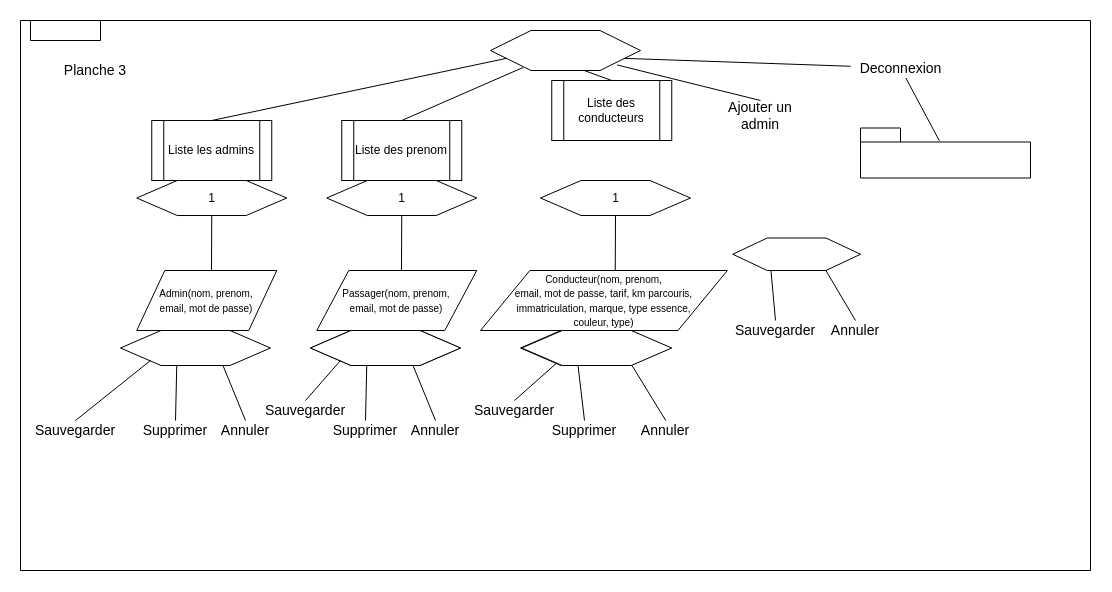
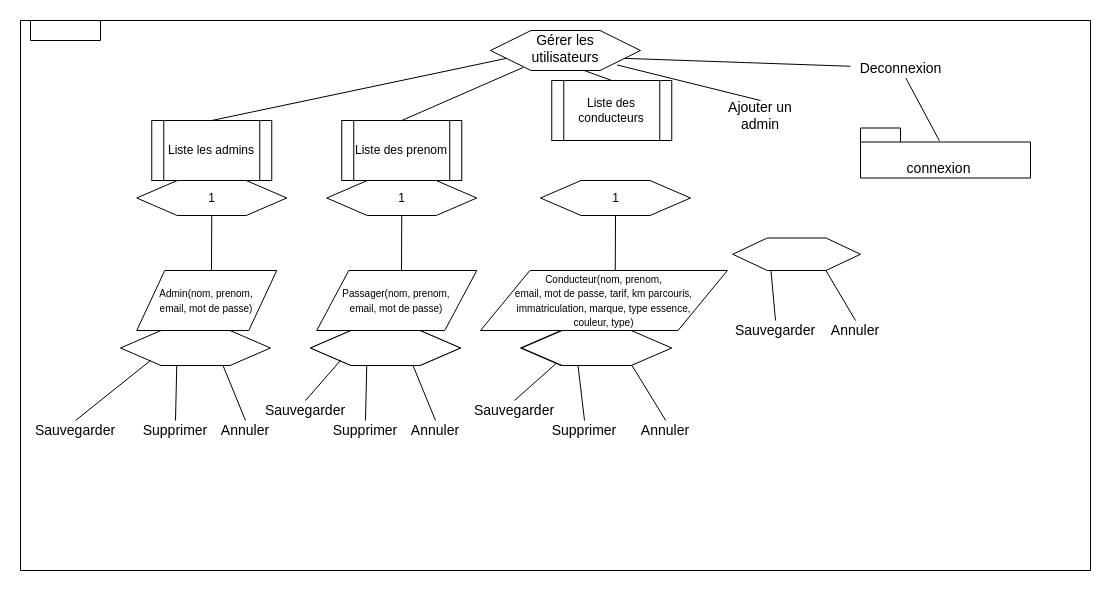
  <mxCell id="0" />
  <mxCell id="1" parent="0" />
  <mxCell id="2" value="" style="verticalLabelPosition=bottom;verticalAlign=top;html=1;shape=mxgraph.basic.rect;fillColor2=none;strokeWidth=1;size=20;indent=5;labelBackgroundColor=none;fontSize=14;fontColor=#000000;textOpacity=0;fillColor=none;" vertex="1" parent="1"><mxGeometry x="20" y="20" width="1070" height="550" as="geometry" /></mxCell>
  <mxCell id="3" value="" style="verticalLabelPosition=bottom;verticalAlign=top;html=1;shape=mxgraph.basic.rect;fillColor2=none;strokeWidth=1;size=20;indent=5;labelBackgroundColor=none;fillColor=none;fontSize=14;fontColor=#000000;" vertex="1" parent="1"><mxGeometry x="30" y="20" width="70" height="20" as="geometry" /></mxCell>
- <mxCell id="4" value="Planche 3" style="text;html=1;strokeColor=none;fillColor=none;align=center;verticalAlign=middle;whiteSpace=wrap;rounded=0;fontSize=14;" vertex="1" parent="1"><mxGeometry x="60" y="60" width="70" height="20" as="geometry" /></mxCell>
  <mxCell id="5" value="Liste les admins" style="shape=process;whiteSpace=wrap;html=1;backgroundOutline=1;" vertex="1" parent="1"><mxGeometry x="151.25" y="120" width="120" height="60" as="geometry" /></mxCell>
  <mxCell id="6" value="Liste des prenom" style="shape=process;whiteSpace=wrap;html=1;backgroundOutline=1;" vertex="1" parent="1"><mxGeometry x="341.25" y="120" width="120" height="60" as="geometry" /></mxCell>
  <mxCell id="7" value="Liste des conducteurs" style="shape=process;whiteSpace=wrap;html=1;backgroundOutline=1;" vertex="1" parent="1"><mxGeometry x="551.25" y="80" width="120" height="60" as="geometry" /></mxCell>
  <mxCell id="8" value="" style="verticalLabelPosition=bottom;verticalAlign=top;html=1;shape=hexagon;perimeter=hexagonPerimeter2;arcSize=6;size=0.27;" vertex="1" parent="1"><mxGeometry x="136.25" y="180" width="150" height="35" as="geometry" /></mxCell>
  <mxCell id="9" value="1" style="text;html=1;resizable=0;autosize=1;align=center;verticalAlign=middle;points=[];fillColor=none;strokeColor=none;rounded=0;" vertex="1" parent="1"><mxGeometry x="201.25" y="187.5" width="20" height="20" as="geometry" /></mxCell>
  <mxCell id="10" value="&lt;font style=&quot;font-size: 10px&quot;&gt;Admin(nom, prenom, &lt;br&gt;email, mot de passe)&lt;/font&gt;" style="shape=parallelogram;perimeter=parallelogramPerimeter;whiteSpace=wrap;html=1;" vertex="1" parent="1"><mxGeometry x="136.25" y="270" width="140" height="60" as="geometry" /></mxCell>
  <mxCell id="11" value="" style="endArrow=none;html=1;exitX=0.5;exitY=1;exitDx=0;exitDy=0;" edge="1" parent="1" source="8"><mxGeometry width="50" height="50" relative="1" as="geometry"><mxPoint x="390" y="230" as="sourcePoint" /><mxPoint x="211" y="270" as="targetPoint" /></mxGeometry></mxCell>
  <mxCell id="12" value="" style="verticalLabelPosition=bottom;verticalAlign=top;html=1;shape=hexagon;perimeter=hexagonPerimeter2;arcSize=6;size=0.27;" vertex="1" parent="1"><mxGeometry x="326.25" y="180" width="150" height="35" as="geometry" /></mxCell>
  <mxCell id="13" value="&lt;font style=&quot;font-size: 10px&quot;&gt;Passager(nom, prenom, &lt;br&gt;email, mot de passe)&lt;/font&gt;" style="shape=parallelogram;perimeter=parallelogramPerimeter;whiteSpace=wrap;html=1;" vertex="1" parent="1"><mxGeometry x="316.25" y="270" width="160" height="60" as="geometry" /></mxCell>
  <mxCell id="14" value="" style="endArrow=none;html=1;exitX=0.5;exitY=1;exitDx=0;exitDy=0;" edge="1" parent="1" source="12"><mxGeometry width="50" height="50" relative="1" as="geometry"><mxPoint x="580" y="230" as="sourcePoint" /><mxPoint x="401" y="270" as="targetPoint" /></mxGeometry></mxCell>
  <mxCell id="15" value="1" style="text;html=1;resizable=0;autosize=1;align=center;verticalAlign=middle;points=[];fillColor=none;strokeColor=none;rounded=0;" vertex="1" parent="1"><mxGeometry x="391.25" y="187.5" width="20" height="20" as="geometry" /></mxCell>
  <mxCell id="16" value="" style="verticalLabelPosition=bottom;verticalAlign=top;html=1;shape=hexagon;perimeter=hexagonPerimeter2;arcSize=6;size=0.27;" vertex="1" parent="1"><mxGeometry x="540" y="180" width="150" height="35" as="geometry" /></mxCell>
  <mxCell id="17" value="&lt;font style=&quot;font-size: 10px&quot;&gt;Conducteur(nom, prenom, &lt;br&gt;email, mot de passe, tarif, km parcouris, immatriculation, marque, type essence, &lt;br&gt;couleur, type)&lt;/font&gt;" style="shape=parallelogram;perimeter=parallelogramPerimeter;whiteSpace=wrap;html=1;" vertex="1" parent="1"><mxGeometry x="480" y="270" width="246.87" height="60" as="geometry" /></mxCell>
  <mxCell id="18" value="" style="endArrow=none;html=1;exitX=0.5;exitY=1;exitDx=0;exitDy=0;" edge="1" parent="1" source="16"><mxGeometry width="50" height="50" relative="1" as="geometry"><mxPoint x="793.75" y="230" as="sourcePoint" /><mxPoint x="614.75" y="270" as="targetPoint" /></mxGeometry></mxCell>
  <mxCell id="19" value="1" style="text;html=1;resizable=0;autosize=1;align=center;verticalAlign=middle;points=[];fillColor=none;strokeColor=none;rounded=0;" vertex="1" parent="1"><mxGeometry x="605" y="187.5" width="20" height="20" as="geometry" /></mxCell>
  <mxCell id="20" value="" style="group" vertex="1" connectable="0" parent="1"><mxGeometry x="120" y="330" width="150" height="35" as="geometry" /></mxCell>
  <mxCell id="21" value="" style="verticalLabelPosition=bottom;verticalAlign=top;html=1;shape=hexagon;perimeter=hexagonPerimeter2;arcSize=6;size=0.27;" vertex="1" parent="20"><mxGeometry width="150" height="35" as="geometry" /></mxCell>
  <mxCell id="22" value="" style="group" vertex="1" connectable="0" parent="1"><mxGeometry x="310" y="330" width="171.25" height="110" as="geometry" /></mxCell>
  <mxCell id="23" value="" style="verticalLabelPosition=bottom;verticalAlign=top;html=1;shape=hexagon;perimeter=hexagonPerimeter2;arcSize=6;size=0.27;" vertex="1" parent="22"><mxGeometry width="150" height="35" as="geometry" /></mxCell>
  <mxCell id="24" value="" style="group" vertex="1" connectable="0" parent="22"><mxGeometry width="150" height="35" as="geometry" /></mxCell>
  <mxCell id="25" value="" style="verticalLabelPosition=bottom;verticalAlign=top;html=1;shape=hexagon;perimeter=hexagonPerimeter2;arcSize=6;size=0.27;" vertex="1" parent="24"><mxGeometry width="150" height="35" as="geometry" /></mxCell>
  <mxCell id="26" value="" style="endArrow=none;html=1;exitX=0.5;exitY=0;exitDx=0;exitDy=0;" edge="1" parent="22" source="27"><mxGeometry width="50" height="50" relative="1" as="geometry"><mxPoint x="-20" y="80" as="sourcePoint" /><mxPoint x="30" y="30" as="targetPoint" /></mxGeometry></mxCell>
  <mxCell id="27" value="Sauvegarder" style="text;html=1;strokeColor=none;fillColor=none;align=center;verticalAlign=middle;whiteSpace=wrap;rounded=0;fontSize=14;" vertex="1" parent="22"><mxGeometry x="-40" y="70" width="70" height="20" as="geometry" /></mxCell>
  <mxCell id="28" value="Supprimer" style="text;html=1;strokeColor=none;fillColor=none;align=center;verticalAlign=middle;whiteSpace=wrap;rounded=0;fontSize=14;" vertex="1" parent="22"><mxGeometry x="20" y="90" width="70" height="20" as="geometry" /></mxCell>
  <mxCell id="29" value="Annuler" style="text;html=1;strokeColor=none;fillColor=none;align=center;verticalAlign=middle;whiteSpace=wrap;rounded=0;fontSize=14;" vertex="1" parent="22"><mxGeometry x="90" y="90" width="70" height="20" as="geometry" /></mxCell>
  <mxCell id="30" value="" style="endArrow=none;html=1;exitX=0.5;exitY=0;exitDx=0;exitDy=0;entryX=0.375;entryY=1;entryDx=0;entryDy=0;" edge="1" parent="22" source="28" target="25"><mxGeometry width="50" height="50" relative="1" as="geometry"><mxPoint y="95" as="sourcePoint" /><mxPoint x="75" y="35" as="targetPoint" /></mxGeometry></mxCell>
  <mxCell id="31" value="" style="endArrow=none;html=1;exitX=0.5;exitY=0;exitDx=0;exitDy=0;entryX=0.375;entryY=1;entryDx=0;entryDy=0;" edge="1" parent="22" source="29"><mxGeometry width="50" height="50" relative="1" as="geometry"><mxPoint x="101.25" y="90" as="sourcePoint" /><mxPoint x="102.5" y="35" as="targetPoint" /></mxGeometry></mxCell>
  <mxCell id="32" value="" style="group" vertex="1" connectable="0" parent="1"><mxGeometry x="520" y="330" width="180.25" height="110" as="geometry" /></mxCell>
  <mxCell id="33" value="" style="verticalLabelPosition=bottom;verticalAlign=top;html=1;shape=hexagon;perimeter=hexagonPerimeter2;arcSize=6;size=0.27;" vertex="1" parent="32"><mxGeometry width="150" height="35" as="geometry" /></mxCell>
  <mxCell id="34" value="" style="endArrow=none;html=1;exitX=0.5;exitY=0;exitDx=0;exitDy=0;" edge="1" parent="32" source="47"><mxGeometry width="50" height="50" relative="1" as="geometry"><mxPoint x="-331" y="-240" as="sourcePoint" /><mxPoint x="39" y="30" as="targetPoint" /></mxGeometry></mxCell>
  <mxCell id="35" value="Supprimer" style="text;html=1;strokeColor=none;fillColor=none;align=center;verticalAlign=middle;whiteSpace=wrap;rounded=0;fontSize=14;" vertex="1" parent="32"><mxGeometry x="29" y="90" width="70" height="20" as="geometry" /></mxCell>
  <mxCell id="36" value="Annuler" style="text;html=1;strokeColor=none;fillColor=none;align=center;verticalAlign=middle;whiteSpace=wrap;rounded=0;fontSize=14;" vertex="1" parent="32"><mxGeometry x="110.25" y="90" width="70" height="20" as="geometry" /></mxCell>
  <mxCell id="37" value="" style="endArrow=none;html=1;exitX=0.5;exitY=0;exitDx=0;exitDy=0;entryX=0.375;entryY=1;entryDx=0;entryDy=0;" edge="1" parent="32" source="35" target="40"><mxGeometry width="50" height="50" relative="1" as="geometry"><mxPoint x="-311" y="-225" as="sourcePoint" /><mxPoint x="-236" y="-285" as="targetPoint" /></mxGeometry></mxCell>
  <mxCell id="38" value="" style="endArrow=none;html=1;exitX=0.5;exitY=0;exitDx=0;exitDy=0;entryX=0.375;entryY=1;entryDx=0;entryDy=0;" edge="1" parent="32" source="36"><mxGeometry width="50" height="50" relative="1" as="geometry"><mxPoint x="-209.75" y="-230" as="sourcePoint" /><mxPoint x="111.5" y="35" as="targetPoint" /></mxGeometry></mxCell>
  <mxCell id="39" value="" style="group" vertex="1" connectable="0" parent="32"><mxGeometry x="1.25" width="150" height="35" as="geometry" /></mxCell>
  <mxCell id="40" value="" style="verticalLabelPosition=bottom;verticalAlign=top;html=1;shape=hexagon;perimeter=hexagonPerimeter2;arcSize=6;size=0.27;" vertex="1" parent="39"><mxGeometry width="150" height="35" as="geometry" /></mxCell>
  <mxCell id="41" value="" style="endArrow=none;html=1;exitX=0.5;exitY=0;exitDx=0;exitDy=0;" edge="1" parent="1" source="42"><mxGeometry width="50" height="50" relative="1" as="geometry"><mxPoint x="100" y="410" as="sourcePoint" /><mxPoint x="150" y="360" as="targetPoint" /></mxGeometry></mxCell>
  <mxCell id="42" value="Sauvegarder" style="text;html=1;strokeColor=none;fillColor=none;align=center;verticalAlign=middle;whiteSpace=wrap;rounded=0;fontSize=14;" vertex="1" parent="1"><mxGeometry x="40" y="420" width="70" height="20" as="geometry" /></mxCell>
  <mxCell id="43" value="Supprimer" style="text;html=1;strokeColor=none;fillColor=none;align=center;verticalAlign=middle;whiteSpace=wrap;rounded=0;fontSize=14;" vertex="1" parent="1"><mxGeometry x="140" y="420" width="70" height="20" as="geometry" /></mxCell>
  <mxCell id="44" value="" style="endArrow=none;html=1;exitX=0.5;exitY=0;exitDx=0;exitDy=0;entryX=0.375;entryY=1;entryDx=0;entryDy=0;" edge="1" parent="1" source="43" target="21"><mxGeometry width="50" height="50" relative="1" as="geometry"><mxPoint x="120" y="425" as="sourcePoint" /><mxPoint x="195" y="365" as="targetPoint" /></mxGeometry></mxCell>
  <mxCell id="45" value="" style="endArrow=none;html=1;exitX=0.5;exitY=0;exitDx=0;exitDy=0;entryX=0.375;entryY=1;entryDx=0;entryDy=0;" edge="1" parent="1" source="46"><mxGeometry width="50" height="50" relative="1" as="geometry"><mxPoint x="221.25" y="420" as="sourcePoint" /><mxPoint x="222.5" y="365" as="targetPoint" /></mxGeometry></mxCell>
  <mxCell id="46" value="Annuler" style="text;html=1;strokeColor=none;fillColor=none;align=center;verticalAlign=middle;whiteSpace=wrap;rounded=0;fontSize=14;" vertex="1" parent="1"><mxGeometry x="210" y="420" width="70" height="20" as="geometry" /></mxCell>
  <mxCell id="47" value="Sauvegarder" style="text;html=1;strokeColor=none;fillColor=none;align=center;verticalAlign=middle;whiteSpace=wrap;rounded=0;fontSize=14;" vertex="1" parent="1"><mxGeometry x="479" y="400" width="70" height="20" as="geometry" /></mxCell>
  <mxCell id="48" value="" style="verticalLabelPosition=bottom;verticalAlign=top;html=1;shape=hexagon;perimeter=hexagonPerimeter2;arcSize=6;size=0.27;" vertex="1" parent="1"><mxGeometry x="490" y="30" width="150" height="40" as="geometry" /></mxCell>
+ <mxCell id="49" value="Gérer les utilisateurs" style="text;html=1;strokeColor=none;fillColor=none;align=center;verticalAlign=middle;whiteSpace=wrap;rounded=0;fontSize=14;" vertex="1" parent="1"><mxGeometry x="515" y="37.5" width="100" height="20" as="geometry" /></mxCell>
  <mxCell id="50" value="" style="endArrow=none;html=1;fontSize=14;entryX=0;entryY=0.75;entryDx=0;entryDy=0;exitX=0.5;exitY=0;exitDx=0;exitDy=0;" edge="1" parent="1" source="5" target="48"><mxGeometry width="50" height="50" relative="1" as="geometry"><mxPoint x="400" y="200" as="sourcePoint" /><mxPoint x="450" y="150" as="targetPoint" /></mxGeometry></mxCell>
  <mxCell id="51" value="" style="endArrow=none;html=1;fontSize=14;entryX=0.217;entryY=0.925;entryDx=0;entryDy=0;exitX=0.5;exitY=0;exitDx=0;exitDy=0;entryPerimeter=0;" edge="1" parent="1" source="6" target="48"><mxGeometry width="50" height="50" relative="1" as="geometry"><mxPoint x="221.25" y="130" as="sourcePoint" /><mxPoint x="515.945" y="67.874" as="targetPoint" /></mxGeometry></mxCell>
  <mxCell id="52" value="" style="endArrow=none;html=1;fontSize=14;entryX=0.625;entryY=1;entryDx=0;entryDy=0;exitX=0.5;exitY=0;exitDx=0;exitDy=0;" edge="1" parent="1" source="7" target="48"><mxGeometry width="50" height="50" relative="1" as="geometry"><mxPoint x="411.25" y="130" as="sourcePoint" /><mxPoint x="532.55" y="77" as="targetPoint" /></mxGeometry></mxCell>
  <mxCell id="53" value="" style="endArrow=none;html=1;fontSize=14;fontColor=#000000;entryX=1;entryY=0.75;entryDx=0;entryDy=0;" edge="1" parent="1" source="54" target="48"><mxGeometry width="50" height="50" relative="1" as="geometry"><mxPoint x="660" y="267.5" as="sourcePoint" /><mxPoint x="690" y="57.5" as="targetPoint" /></mxGeometry></mxCell>
  <mxCell id="54" value="Deconnexion" style="text;html=1;align=center;verticalAlign=middle;resizable=0;points=[];autosize=1;fontSize=14;fontColor=#000000;" vertex="1" parent="1"><mxGeometry x="850" y="57.5" width="100" height="20" as="geometry" /></mxCell>
  <mxCell id="55" value="" style="shape=folder;fontStyle=1;spacingTop=10;tabWidth=40;tabHeight=14;tabPosition=left;html=1;labelBackgroundColor=none;fillColor=none;fontSize=14;fontColor=#000000;" vertex="1" parent="1"><mxGeometry x="860" y="127.5" width="170" height="50" as="geometry" /></mxCell>
+ <mxCell id="56" value="connexion" style="text;html=1;align=center;verticalAlign=middle;resizable=0;points=[];autosize=1;fontSize=14;fontColor=#000000;" vertex="1" parent="1"><mxGeometry x="897.5" y="157.5" width="80" height="20" as="geometry" /></mxCell>
  <mxCell id="57" value="" style="endArrow=none;html=1;fontSize=14;fontColor=#000000;exitX=0.464;exitY=0.256;exitDx=0;exitDy=0;exitPerimeter=0;" edge="1" parent="1" source="55" target="54"><mxGeometry width="50" height="50" relative="1" as="geometry"><mxPoint x="770" y="247.5" as="sourcePoint" /><mxPoint x="820" y="197.5" as="targetPoint" /></mxGeometry></mxCell>
  <mxCell id="58" value="" style="endArrow=none;html=1;fontSize=14;entryX=0.844;entryY=0.862;entryDx=0;entryDy=0;entryPerimeter=0;exitX=0.5;exitY=0;exitDx=0;exitDy=0;" edge="1" parent="1" source="59" target="48"><mxGeometry width="50" height="50" relative="1" as="geometry"><mxPoint x="720" y="250" as="sourcePoint" /><mxPoint x="770" y="200" as="targetPoint" /></mxGeometry></mxCell>
  <mxCell id="59" value="Ajouter un admin" style="text;html=1;strokeColor=none;fillColor=none;align=center;verticalAlign=middle;whiteSpace=wrap;rounded=0;fontSize=14;" vertex="1" parent="1"><mxGeometry x="720" y="100" width="80" height="30" as="geometry" /></mxCell>
  <mxCell id="60" value="" style="endArrow=none;html=1;exitX=0.5;exitY=0;exitDx=0;exitDy=0;" edge="1" parent="1" source="65"><mxGeometry width="50" height="50" relative="1" as="geometry"><mxPoint x="-130" y="-325" as="sourcePoint" /><mxPoint x="770" y="265" as="targetPoint" /></mxGeometry></mxCell>
  <mxCell id="61" value="Annuler" style="text;html=1;strokeColor=none;fillColor=none;align=center;verticalAlign=middle;whiteSpace=wrap;rounded=0;fontSize=14;" vertex="1" parent="1"><mxGeometry x="820" y="320" width="70" height="20" as="geometry" /></mxCell>
  <mxCell id="62" value="" style="endArrow=none;html=1;exitX=0.5;exitY=0;exitDx=0;exitDy=0;entryX=0.726;entryY=0.979;entryDx=0;entryDy=0;entryPerimeter=0;" edge="1" parent="1" source="61" target="64"><mxGeometry width="50" height="50" relative="1" as="geometry"><mxPoint x="-8.75" y="-315" as="sourcePoint" /><mxPoint x="842.5" y="270" as="targetPoint" /></mxGeometry></mxCell>
  <mxCell id="63" value="" style="group" vertex="1" connectable="0" parent="1"><mxGeometry x="732.25" y="237.5" width="127.75" height="32.5" as="geometry" /></mxCell>
  <mxCell id="64" value="" style="verticalLabelPosition=bottom;verticalAlign=top;html=1;shape=hexagon;perimeter=hexagonPerimeter2;arcSize=6;size=0.27;" vertex="1" parent="63"><mxGeometry width="127.75" height="32.5" as="geometry" /></mxCell>
  <mxCell id="65" value="Sauvegarder" style="text;html=1;strokeColor=none;fillColor=none;align=center;verticalAlign=middle;whiteSpace=wrap;rounded=0;fontSize=14;" vertex="1" parent="1"><mxGeometry x="740" y="320" width="70" height="20" as="geometry" /></mxCell>
